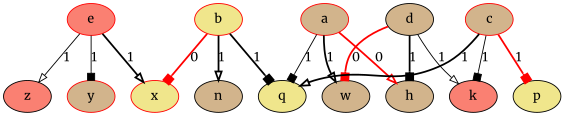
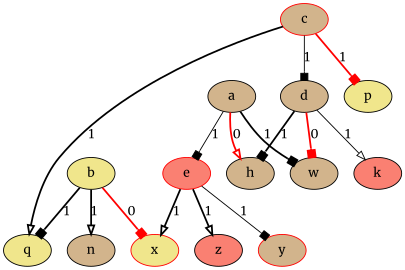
  strict digraph {
    fontname=Merriweather
    node [fillcolor=tan fontname=Merriweather style=filled]
    edge [arrowhead=box fontname=Merriweather style=bold]
-   b [color=red fillcolor=khaki]
+   b [color=black fillcolor=khaki]
    n
    x [color=red fillcolor=khaki]
    q [fillcolor=khaki]
    d [color=black]
    k [fillcolor=salmon]
    w
    h
-   a [color=red]
+   a
    c [color=red]
    p [fillcolor=khaki]
    e [color=red fillcolor=salmon]
    z [fillcolor=salmon]
    y [color=red]
    b -> n [arrowhead=onormal label=1]
    b -> x [color=red label=0]
    b -> q [label=1]
    d -> k [arrowhead=onormal label=1 style=solid]
    d -> w [color=red label=0]
    d -> h [label=1]
-   a -> q [label=1 style=solid]
-   a -> w [arrowhead=onormal label=1]
+   a -> e [label=1 style=solid]
+   a -> w [label=1]
    a -> h [arrowhead=onormal color=red label=0]
    c -> q [arrowhead=onormal label=1]
-   c -> k [label=1 style=solid]
+   c -> d [label=1 style=solid]
    c -> p [color=red label=1]
    e -> x [arrowhead=onormal label=1]
-   e -> z [arrowhead=onormal label=1 style=solid]
+   e -> z [arrowhead=onormal label=1]
    e -> y [label=1 style=solid]
  }
